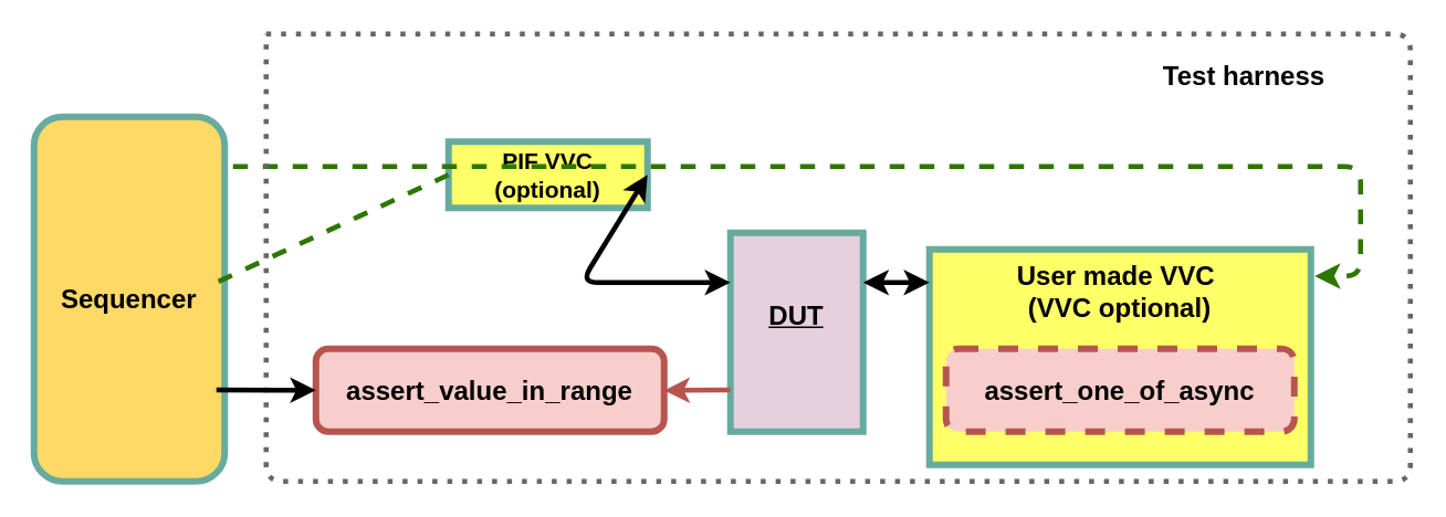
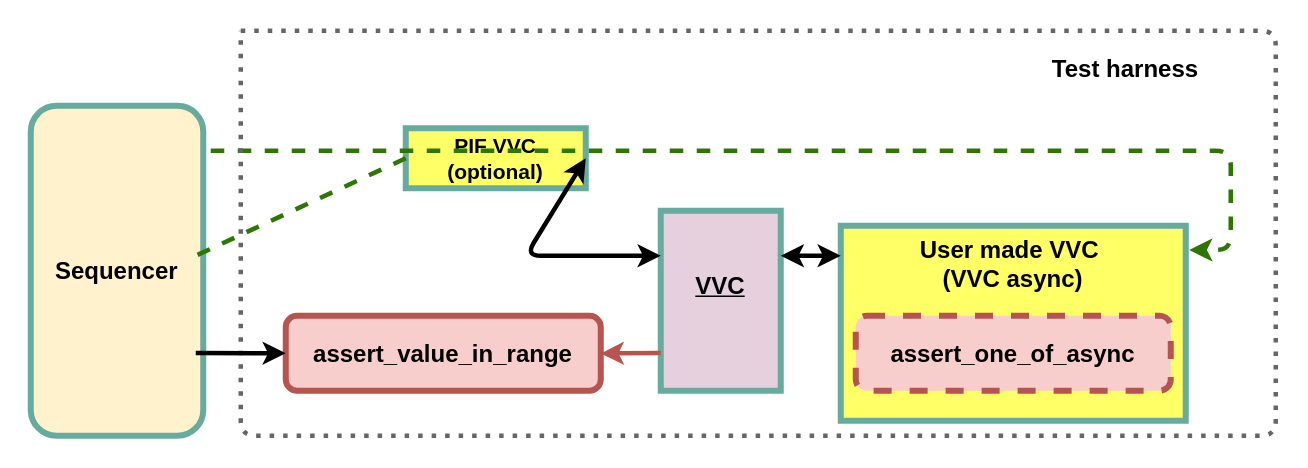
  <mxCell id="0" />
  <mxCell id="1" parent="0" />
- <mxCell id="2" value="&lt;b&gt;&lt;font style=&quot;font-size: 16px&quot;&gt;Sequencer&lt;/font&gt;&lt;/b&gt;" style="rounded=1;whiteSpace=wrap;html=1;fillColor=#FFD966;strokeColor=#67AB9F;strokeWidth=4;" parent="1" vertex="1"><mxGeometry x="20" y="70" width="115" height="220" as="geometry" /></mxCell>
+ <mxCell id="2" value="&lt;b&gt;&lt;font style=&quot;font-size: 16px&quot;&gt;Sequencer&lt;/font&gt;&lt;/b&gt;" style="rounded=1;whiteSpace=wrap;html=1;fillColor=#fff2cc;strokeColor=#67AB9F;strokeWidth=4;" parent="1" vertex="1"><mxGeometry x="20" y="70" width="115" height="220" as="geometry" /></mxCell>
  <mxCell id="3" value="&lt;b&gt;&lt;font style=&quot;&quot;&gt;&lt;font style=&quot;font-size: 14px;&quot;&gt;PIF VVC&lt;br&gt;(optional)&lt;/font&gt;&lt;br&gt;&lt;/font&gt;&lt;/b&gt;" style="rounded=0;whiteSpace=wrap;html=1;strokeColor=#67AB9F;strokeWidth=4;fillColor=#FFFF66;" parent="1" vertex="1"><mxGeometry x="270" y="85" width="120" height="40" as="geometry" /></mxCell>
- <mxCell id="4" value="&lt;b style=&quot;border-color: var(--border-color); font-size: 16px;&quot;&gt;User made VVC&amp;nbsp;&lt;/b&gt;&lt;div&gt;&lt;b style=&quot;border-color: var(--border-color); font-size: 16px;&quot;&gt;(VVC optional)&lt;/b&gt;&lt;/div&gt;" style="rounded=0;whiteSpace=wrap;html=1;strokeColor=#67AB9F;strokeWidth=4;fillColor=#FFFF66;verticalAlign=top;" parent="1" vertex="1"><mxGeometry x="560" y="150" width="230" height="130" as="geometry" /></mxCell>
+ <mxCell id="4" value="&lt;b style=&quot;border-color: var(--border-color); font-size: 16px;&quot;&gt;User made VVC&amp;nbsp;&lt;/b&gt;&lt;div&gt;&lt;b style=&quot;border-color: var(--border-color); font-size: 16px;&quot;&gt;(VVC async)&lt;/b&gt;&lt;/div&gt;" style="rounded=0;whiteSpace=wrap;html=1;strokeColor=#67AB9F;strokeWidth=4;fillColor=#FFFF66;verticalAlign=top;" parent="1" vertex="1"><mxGeometry x="560" y="150" width="230" height="130" as="geometry" /></mxCell>
  <mxCell id="5" value="" style="rounded=0;whiteSpace=wrap;html=1;strokeColor=#67AB9F;strokeWidth=4;fillColor=#E6D0DE;" parent="1" vertex="1"><mxGeometry x="440" y="140" width="80" height="120" as="geometry" /></mxCell>
  <mxCell id="6" value="" style="endArrow=classic;startArrow=classic;html=1;strokeWidth=3;entryX=0;entryY=0.25;entryDx=0;entryDy=0;exitX=1;exitY=0.5;exitDx=0;exitDy=0;" parent="1" source="3" target="5" edge="1"><mxGeometry width="50" height="50" relative="1" as="geometry"><mxPoint x="-80" y="350" as="sourcePoint" /><mxPoint x="-30" y="300" as="targetPoint" /><Array as="points"><mxPoint x="350" y="170" /></Array></mxGeometry></mxCell>
  <mxCell id="7" value="" style="endArrow=classic;startArrow=classic;html=1;strokeWidth=3;exitX=1;exitY=0.25;exitDx=0;exitDy=0;" parent="1" source="5" edge="1"><mxGeometry width="50" height="50" relative="1" as="geometry"><mxPoint x="-40" y="350" as="sourcePoint" /><mxPoint x="560" y="170" as="targetPoint" /></mxGeometry></mxCell>
  <mxCell id="8" value="" style="endArrow=classic;html=1;dashed=1;strokeWidth=3;fillColor=#60a917;strokeColor=#2D7600;entryX=1.01;entryY=0.125;entryDx=0;entryDy=0;entryPerimeter=0;" parent="1" target="4" edge="1"><mxGeometry width="50" height="50" relative="1" as="geometry"><mxPoint x="140" y="100" as="sourcePoint" /><mxPoint x="710" y="170" as="targetPoint" /><Array as="points"><mxPoint x="230" y="100" /><mxPoint x="300" y="100" /><mxPoint x="820" y="100" /><mxPoint x="820" y="166" /></Array></mxGeometry></mxCell>
- <mxCell id="9" value="&lt;font size=&quot;1&quot;&gt;&lt;b&gt;&lt;u style=&quot;font-size: 16px&quot;&gt;DUT&lt;/u&gt;&lt;/b&gt;&lt;/font&gt;" style="text;html=1;strokeColor=none;fillColor=none;align=center;verticalAlign=middle;whiteSpace=wrap;rounded=0;" parent="1" vertex="1"><mxGeometry x="430" y="180" width="100" height="20" as="geometry" /></mxCell>
+ <mxCell id="9" value="&lt;font size=&quot;1&quot;&gt;&lt;b&gt;&lt;u style=&quot;font-size: 16px&quot;&gt;VVC&lt;/u&gt;&lt;/b&gt;&lt;/font&gt;" style="text;html=1;strokeColor=none;fillColor=none;align=center;verticalAlign=middle;whiteSpace=wrap;rounded=0;" parent="1" vertex="1"><mxGeometry x="430" y="180" width="100" height="20" as="geometry" /></mxCell>
  <mxCell id="10" value="" style="endArrow=none;dashed=1;html=1;strokeWidth=3;gradientColor=#b3b3b3;fillColor=#f5f5f5;strokeColor=#666666;dashPattern=1 2;" parent="1" edge="1"><mxGeometry width="50" height="50" relative="1" as="geometry"><mxPoint x="160" y="20" as="sourcePoint" /><mxPoint x="160" y="20" as="targetPoint" /><Array as="points"><mxPoint x="440" y="20" /><mxPoint x="850" y="20" /><mxPoint x="850" y="290" /><mxPoint x="160" y="290" /></Array></mxGeometry></mxCell>
  <mxCell id="11" value="&lt;font size=&quot;1&quot;&gt;&lt;b style=&quot;font-size: 16px&quot;&gt;Test harness&lt;/b&gt;&lt;/font&gt;" style="text;html=1;strokeColor=none;fillColor=none;align=center;verticalAlign=middle;whiteSpace=wrap;rounded=0;" parent="1" vertex="1"><mxGeometry x="695" y="35" width="110" height="20" as="geometry" /></mxCell>
  <mxCell id="12" value="" style="endArrow=none;dashed=1;html=1;exitX=0;exitY=0.5;exitDx=0;exitDy=0;fillColor=#d5e8d4;strokeColor=#2D7600;strokeWidth=3;" parent="1" source="3" edge="1"><mxGeometry width="50" height="50" relative="1" as="geometry"><mxPoint x="-170" y="430" as="sourcePoint" /><mxPoint x="130" y="170" as="targetPoint" /></mxGeometry></mxCell>
  <mxCell id="13" value="&lt;span style=&quot;font-size: 16px;&quot;&gt;&lt;b&gt;assert_value_in_range&lt;/b&gt;&lt;/span&gt;" style="rounded=1;whiteSpace=wrap;html=1;fillColor=#f8cecc;strokeColor=#b85450;strokeWidth=4;" parent="1" vertex="1"><mxGeometry x="190" y="210" width="210" height="50" as="geometry" /></mxCell>
  <mxCell id="14" value="" style="endArrow=classic;html=1;rounded=0;strokeWidth=3;strokeColor=#B85450;" parent="1" edge="1"><mxGeometry width="50" height="50" relative="1" as="geometry"><mxPoint x="440" y="234.83" as="sourcePoint" /><mxPoint x="400" y="235.15" as="targetPoint" /></mxGeometry></mxCell>
  <mxCell id="15" value="&lt;span style=&quot;font-size: 16px;&quot;&gt;&lt;b&gt;assert_one_of_async&lt;/b&gt;&lt;/span&gt;" style="rounded=1;whiteSpace=wrap;html=1;fillColor=#f8cecc;strokeColor=#b85450;strokeWidth=4;dashed=1;" parent="1" vertex="1"><mxGeometry x="570" y="210" width="210" height="50" as="geometry" /></mxCell>
  <mxCell id="16" value="" style="endArrow=none;html=1;exitX=0;exitY=0.5;exitDx=0;exitDy=0;fillColor=#d5e8d4;strokeColor=#000000;strokeWidth=3;endFill=0;startArrow=classic;startFill=1;" parent="1" source="13" edge="1"><mxGeometry width="50" height="50" relative="1" as="geometry"><mxPoint x="180" y="234.85" as="sourcePoint" /><mxPoint x="130" y="234.85" as="targetPoint" /></mxGeometry></mxCell>
